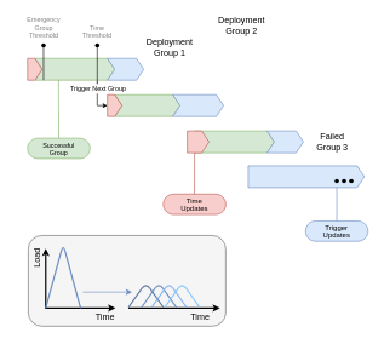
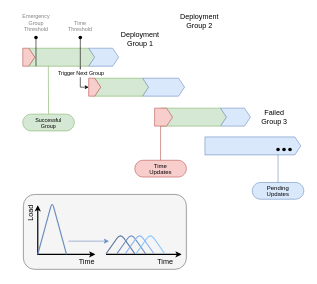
  <mxCell id="0" />
  <mxCell id="1" parent="0" />
  <mxCell id="2" value="" style="rounded=1;whiteSpace=wrap;html=1;fillColor=#f5f5f5;strokeColor=#666666;fontColor=#333333;" vertex="1" parent="1"><mxGeometry x="38" y="324" width="272" height="125" as="geometry" /></mxCell>
  <mxCell id="3" value="" style="html=1;shadow=0;dashed=0;align=center;verticalAlign=middle;shape=mxgraph.arrows2.arrow;dy=0;dx=10;notch=10;fillColor=#d5e8d4;strokeColor=#82b366;" vertex="1" parent="1"><mxGeometry x="47" y="80" width="110" height="30" as="geometry" /></mxCell>
  <mxCell id="4" value="" style="html=1;shadow=0;dashed=0;align=center;verticalAlign=middle;shape=mxgraph.arrows2.arrow;dy=0;dx=10;notch=10;fillColor=#dae8fc;strokeColor=#6c8ebf;" vertex="1" parent="1"><mxGeometry x="147" y="80" width="50" height="30" as="geometry" /></mxCell>
  <mxCell id="5" value="" style="html=1;shadow=0;dashed=0;align=center;verticalAlign=middle;shape=mxgraph.arrows2.arrow;dy=0;dx=10;notch=0;fillColor=#f8cecc;strokeColor=#b85450;" vertex="1" parent="1"><mxGeometry x="37" y="80" width="20" height="30" as="geometry" /></mxCell>
  <mxCell id="6" value="" style="html=1;shadow=0;dashed=0;align=center;verticalAlign=middle;shape=mxgraph.arrows2.arrow;dy=0;dx=10;notch=10;fillColor=#d5e8d4;strokeColor=#82b366;" vertex="1" parent="1"><mxGeometry x="157" y="130" width="90" height="30" as="geometry" /></mxCell>
  <mxCell id="7" value="" style="html=1;shadow=0;dashed=0;align=center;verticalAlign=middle;shape=mxgraph.arrows2.arrow;dy=0;dx=10;notch=10;fillColor=#dae8fc;strokeColor=#6c8ebf;" vertex="1" parent="1"><mxGeometry x="237" y="130" width="70" height="30" as="geometry" /></mxCell>
  <mxCell id="8" style="edgeStyle=orthogonalEdgeStyle;rounded=0;orthogonalLoop=1;jettySize=auto;html=1;exitX=0;exitY=0.5;exitDx=0;exitDy=0;exitPerimeter=0;endArrow=none;endFill=0;startArrow=classic;startFill=1;endSize=4;startSize=4;" edge="1" parent="1" source="10"><mxGeometry relative="1" as="geometry"><mxPoint x="133" y="112" as="targetPoint" /></mxGeometry></mxCell>
  <mxCell id="9" value="&lt;font style=&quot;font-size: 9px;&quot;&gt;Trigger Next Group&lt;/font&gt;" style="edgeLabel;html=1;align=center;verticalAlign=middle;resizable=0;points=[];" vertex="1" connectable="0" parent="8"><mxGeometry x="0.48" relative="1" as="geometry"><mxPoint y="-3" as="offset" /></mxGeometry></mxCell>
  <mxCell id="10" value="" style="html=1;shadow=0;dashed=0;align=center;verticalAlign=middle;shape=mxgraph.arrows2.arrow;dy=0;dx=10;notch=0;fillColor=#f8cecc;strokeColor=#b85450;" vertex="1" parent="1"><mxGeometry x="147" y="130" width="20" height="30" as="geometry" /></mxCell>
  <mxCell id="11" value="" style="html=1;shadow=0;dashed=0;align=center;verticalAlign=middle;shape=mxgraph.arrows2.arrow;dy=0;dx=10;notch=10;fillColor=#d5e8d4;strokeColor=#82b366;" vertex="1" parent="1"><mxGeometry x="267" y="180" width="110" height="30" as="geometry" /></mxCell>
  <mxCell id="12" value="" style="html=1;shadow=0;dashed=0;align=center;verticalAlign=middle;shape=mxgraph.arrows2.arrow;dy=0;dx=10;notch=10;fillColor=#dae8fc;strokeColor=#6c8ebf;" vertex="1" parent="1"><mxGeometry x="367" y="180" width="50" height="30" as="geometry" /></mxCell>
  <mxCell id="13" value="" style="html=1;shadow=0;dashed=0;align=center;verticalAlign=middle;shape=mxgraph.arrows2.arrow;dy=0;dx=10;notch=0;fillColor=#f8cecc;strokeColor=#b85450;" vertex="1" parent="1"><mxGeometry x="257" y="180" width="30" height="30" as="geometry" /></mxCell>
  <mxCell id="14" value="" style="endArrow=none;html=1;rounded=0;startSize=4;endSize=4;jumpSize=4;" edge="1" parent="1" source="17"><mxGeometry width="50" height="50" relative="1" as="geometry"><mxPoint x="133" y="62" as="sourcePoint" /><mxPoint x="133" y="114" as="targetPoint" /></mxGeometry></mxCell>
  <mxCell id="15" value="&lt;div style=&quot;line-height: 90%;&quot;&gt;&lt;font style=&quot;font-size: 9px; line-height: 90%;&quot;&gt;Time&lt;/font&gt;&lt;div&gt;&lt;font style=&quot;font-size: 9px; line-height: 90%;&quot;&gt;Threshold&lt;/font&gt;&lt;/div&gt;&lt;/div&gt;" style="text;html=1;align=center;verticalAlign=middle;whiteSpace=wrap;rounded=0;fontColor=#808080;spacing=2;" vertex="1" parent="1"><mxGeometry x="104" y="27" width="58" height="30" as="geometry" /></mxCell>
  <mxCell id="16" value="" style="endArrow=none;html=1;rounded=0;startSize=4;endSize=4;jumpSize=4;" edge="1" parent="1" target="17"><mxGeometry width="50" height="50" relative="1" as="geometry"><mxPoint x="133" y="62" as="sourcePoint" /><mxPoint x="133" y="114" as="targetPoint" /></mxGeometry></mxCell>
  <mxCell id="17" value="" style="shape=waypoint;sketch=0;fillStyle=solid;size=6;pointerEvents=1;points=[];fillColor=none;resizable=0;rotatable=0;perimeter=centerPerimeter;snapToPoint=1;" vertex="1" parent="1"><mxGeometry x="123" y="52" width="20" height="20" as="geometry" /></mxCell>
  <mxCell id="18" value="" style="endArrow=none;html=1;rounded=0;" edge="1" parent="1"><mxGeometry width="50" height="50" relative="1" as="geometry"><mxPoint x="59" y="110" as="sourcePoint" /><mxPoint x="59" y="64" as="targetPoint" /></mxGeometry></mxCell>
  <mxCell id="19" value="" style="shape=waypoint;sketch=0;fillStyle=solid;size=6;pointerEvents=1;points=[];fillColor=none;resizable=0;rotatable=0;perimeter=centerPerimeter;snapToPoint=1;" vertex="1" parent="1"><mxGeometry x="49" y="52" width="20" height="20" as="geometry" /></mxCell>
  <mxCell id="20" value="&lt;div style=&quot;line-height: 90%;&quot;&gt;&lt;font style=&quot;font-size: 9px; line-height: 90%;&quot;&gt;Emergency&lt;/font&gt;&lt;div&gt;&lt;font style=&quot;font-size: 9px; line-height: 90%;&quot;&gt;Group&lt;/font&gt;&lt;div&gt;&lt;font style=&quot;font-size: 9px; line-height: 90%;&quot;&gt;Threshold&lt;/font&gt;&lt;/div&gt;&lt;/div&gt;&lt;/div&gt;" style="text;html=1;align=center;verticalAlign=middle;whiteSpace=wrap;rounded=0;fontColor=#808080;spacing=2;" vertex="1" parent="1"><mxGeometry x="21.5" y="22" width="75" height="30" as="geometry" /></mxCell>
  <mxCell id="21" value="" style="html=1;shadow=0;dashed=0;align=center;verticalAlign=middle;shape=mxgraph.arrows2.arrow;dy=0;dx=10;notch=0;fillColor=#dae8fc;strokeColor=#6c8ebf;" vertex="1" parent="1"><mxGeometry x="341" y="228" width="160" height="30" as="geometry" /></mxCell>
  <mxCell id="22" value="" style="endArrow=none;html=1;rounded=0;entryX=0.297;entryY=0.988;entryDx=0;entryDy=0;entryPerimeter=0;fillColor=#d5e8d4;strokeColor=#82b366;" edge="1" parent="1" target="3"><mxGeometry width="50" height="50" relative="1" as="geometry"><mxPoint x="80" y="190" as="sourcePoint" /><mxPoint x="169" y="270" as="targetPoint" /></mxGeometry></mxCell>
  <mxCell id="23" value="" style="html=1;dashed=0;whiteSpace=wrap;shape=mxgraph.dfd.start;fillColor=#d5e8d4;strokeColor=#82b366;fontSize=10;" vertex="1" parent="1"><mxGeometry x="37" y="190" width="86" height="28" as="geometry" /></mxCell>
  <mxCell id="24" value="&lt;div style=&quot;line-height: 80%;&quot;&gt;&lt;font style=&quot;font-size: 9px; line-height: 80%;&quot;&gt;Successful&lt;/font&gt;&lt;div&gt;&lt;font style=&quot;font-size: 9px; line-height: 80%;&quot;&gt;Group&lt;/font&gt;&lt;/div&gt;&lt;/div&gt;" style="text;html=1;align=center;verticalAlign=middle;whiteSpace=wrap;rounded=0;" vertex="1" parent="1"><mxGeometry x="50" y="189" width="60" height="30" as="geometry" /></mxCell>
  <mxCell id="25" value="" style="html=1;dashed=0;whiteSpace=wrap;shape=mxgraph.dfd.start;fillColor=#f8cecc;strokeColor=#b85450;fontSize=10;" vertex="1" parent="1"><mxGeometry x="224" y="267" width="86" height="28" as="geometry" /></mxCell>
  <mxCell id="26" value="&lt;div style=&quot;line-height: 80%;&quot;&gt;&lt;font size=&quot;1&quot;&gt;Time Updates&lt;/font&gt;&lt;/div&gt;" style="text;html=1;align=center;verticalAlign=middle;whiteSpace=wrap;rounded=0;" vertex="1" parent="1"><mxGeometry x="237" y="266" width="60" height="30" as="geometry" /></mxCell>
  <mxCell id="27" value="" style="endArrow=none;html=1;rounded=0;entryX=0;entryY=0;entryDx=10;entryDy=30;entryPerimeter=0;exitX=0.499;exitY=0.027;exitDx=0;exitDy=0;exitPerimeter=0;fillColor=#f8cecc;strokeColor=#b85450;" edge="1" parent="1" source="26" target="13"><mxGeometry width="50" height="50" relative="1" as="geometry"><mxPoint x="291" y="214" as="sourcePoint" /><mxPoint x="341" y="164" as="targetPoint" /></mxGeometry></mxCell>
  <mxCell id="28" value="" style="html=1;dashed=0;whiteSpace=wrap;shape=mxgraph.dfd.start;fillColor=#dae8fc;strokeColor=#6c8ebf;fontSize=10;" vertex="1" parent="1"><mxGeometry x="420" y="304" width="86" height="28" as="geometry" /></mxCell>
- <mxCell id="29" value="&lt;div style=&quot;line-height: 80%;&quot;&gt;&lt;font size=&quot;1&quot;&gt;Trigger Updates&lt;/font&gt;&lt;/div&gt;" style="text;html=1;align=center;verticalAlign=middle;whiteSpace=wrap;rounded=0;" vertex="1" parent="1"><mxGeometry x="433" y="303" width="60" height="30" as="geometry" /></mxCell>
+ <mxCell id="29" value="&lt;div style=&quot;line-height: 80%;&quot;&gt;&lt;font size=&quot;1&quot;&gt;Pending Updates&lt;/font&gt;&lt;/div&gt;" style="text;html=1;align=center;verticalAlign=middle;whiteSpace=wrap;rounded=0;" vertex="1" parent="1"><mxGeometry x="433" y="303" width="60" height="30" as="geometry" /></mxCell>
  <mxCell id="30" value="" style="endArrow=none;html=1;rounded=0;entryX=0;entryY=0;entryDx=10;entryDy=30;entryPerimeter=0;fillColor=#dae8fc;strokeColor=#6c8ebf;" edge="1" parent="1"><mxGeometry width="50" height="50" relative="1" as="geometry"><mxPoint x="463" y="304" as="sourcePoint" /><mxPoint x="463" y="258" as="targetPoint" /></mxGeometry></mxCell>
  <mxCell id="31" value="Deployment Group 1" style="text;html=1;align=center;verticalAlign=middle;whiteSpace=wrap;rounded=0;" vertex="1" parent="1"><mxGeometry x="203" y="50" width="60" height="30" as="geometry" /></mxCell>
  <mxCell id="32" value="Deployment Group 2" style="text;html=1;align=center;verticalAlign=middle;whiteSpace=wrap;rounded=0;" vertex="1" parent="1"><mxGeometry x="302" y="20" width="60" height="30" as="geometry" /></mxCell>
  <mxCell id="33" value="Failed Group 3" style="text;html=1;align=center;verticalAlign=middle;whiteSpace=wrap;rounded=0;" vertex="1" parent="1"><mxGeometry x="427" y="180" width="60" height="30" as="geometry" /></mxCell>
  <mxCell id="34" value="" style="shape=waypoint;sketch=0;fillStyle=solid;size=6;pointerEvents=1;points=[];fillColor=none;resizable=0;rotatable=0;perimeter=centerPerimeter;snapToPoint=1;" vertex="1" parent="1"><mxGeometry x="453" y="239" width="20" height="20" as="geometry" /></mxCell>
  <mxCell id="35" value="" style="shape=waypoint;sketch=0;fillStyle=solid;size=6;pointerEvents=1;points=[];fillColor=none;resizable=0;rotatable=0;perimeter=centerPerimeter;snapToPoint=1;" vertex="1" parent="1"><mxGeometry x="463" y="239" width="20" height="20" as="geometry" /></mxCell>
  <mxCell id="36" value="" style="shape=waypoint;sketch=0;fillStyle=solid;size=6;pointerEvents=1;points=[];fillColor=none;resizable=0;rotatable=0;perimeter=centerPerimeter;snapToPoint=1;" vertex="1" parent="1"><mxGeometry x="473" y="239" width="20" height="20" as="geometry" /></mxCell>
  <mxCell id="37" value="" style="endArrow=classic;html=1;rounded=0;strokeWidth=2;endFill=1;jumpSize=6;endSize=4;startSize=4;" edge="1" parent="1"><mxGeometry width="50" height="50" relative="1" as="geometry"><mxPoint x="62" y="424" as="sourcePoint" /><mxPoint x="158" y="424" as="targetPoint" /></mxGeometry></mxCell>
  <mxCell id="38" value="" style="endArrow=classic;html=1;rounded=0;strokeWidth=2;startArrow=none;startFill=0;endFill=1;endSize=4;startSize=4;" edge="1" parent="1"><mxGeometry width="50" height="50" relative="1" as="geometry"><mxPoint x="62" y="425" as="sourcePoint" /><mxPoint x="62" y="342" as="targetPoint" /></mxGeometry></mxCell>
  <mxCell id="39" value="Time" style="text;html=1;align=center;verticalAlign=middle;whiteSpace=wrap;rounded=0;" vertex="1" parent="1"><mxGeometry x="114" y="422" width="60" height="30" as="geometry" /></mxCell>
  <mxCell id="40" value="Load" style="text;html=1;align=center;verticalAlign=middle;whiteSpace=wrap;rounded=0;labelPosition=center;verticalLabelPosition=middle;horizontal=0;" vertex="1" parent="1"><mxGeometry x="20" y="340" width="60" height="30" as="geometry" /></mxCell>
  <mxCell id="41" value="" style="endArrow=none;html=1;rounded=1;curved=0;fillColor=#dae8fc;strokeColor=#6c8ebf;strokeWidth=2;" edge="1" parent="1"><mxGeometry width="50" height="50" relative="1" as="geometry"><mxPoint x="62" y="424" as="sourcePoint" /><mxPoint x="110" y="424" as="targetPoint" /><Array as="points"><mxPoint x="86" y="336" /></Array></mxGeometry></mxCell>
  <mxCell id="42" value="" style="endArrow=classic;html=1;rounded=0;strokeWidth=2;endFill=1;endSize=4;startSize=4;" edge="1" parent="1"><mxGeometry width="50" height="50" relative="1" as="geometry"><mxPoint x="176" y="424" as="sourcePoint" /><mxPoint x="302" y="424" as="targetPoint" /></mxGeometry></mxCell>
  <mxCell id="43" value="" style="endArrow=none;html=1;rounded=1;curved=0;fillColor=#dae8fc;strokeColor=#5B77A1;strokeWidth=2;" edge="1" parent="1"><mxGeometry width="50" height="50" relative="1" as="geometry"><mxPoint x="176" y="423" as="sourcePoint" /><mxPoint x="224" y="423" as="targetPoint" /><Array as="points"><mxPoint x="200" y="389" /></Array></mxGeometry></mxCell>
  <mxCell id="44" value="" style="endArrow=none;html=1;rounded=1;curved=0;fillColor=#dae8fc;strokeColor=#6E90C2;strokeWidth=2;" edge="1" parent="1"><mxGeometry width="50" height="50" relative="1" as="geometry"><mxPoint x="194" y="423" as="sourcePoint" /><mxPoint x="242" y="423" as="targetPoint" /><Array as="points"><mxPoint x="218" y="389" /></Array></mxGeometry></mxCell>
  <mxCell id="45" value="" style="endArrow=none;html=1;rounded=1;curved=0;fillColor=#dae8fc;strokeColor=#87B5F2;strokeWidth=2;" edge="1" parent="1"><mxGeometry width="50" height="50" relative="1" as="geometry"><mxPoint x="208" y="423" as="sourcePoint" /><mxPoint x="256" y="423" as="targetPoint" /><Array as="points"><mxPoint x="232" y="389" /></Array></mxGeometry></mxCell>
  <mxCell id="46" value="" style="endArrow=none;html=1;rounded=1;curved=0;fillColor=#dae8fc;strokeColor=#87C7FF;strokeWidth=2;" edge="1" parent="1"><mxGeometry width="50" height="50" relative="1" as="geometry"><mxPoint x="226" y="423" as="sourcePoint" /><mxPoint x="274" y="423" as="targetPoint" /><Array as="points"><mxPoint x="250" y="389" /></Array></mxGeometry></mxCell>
  <mxCell id="47" value="" style="endArrow=classic;html=1;rounded=0;entryX=0.577;entryY=0.64;entryDx=0;entryDy=0;entryPerimeter=0;fillColor=#dae8fc;strokeColor=#6c8ebf;" edge="1" parent="1"><mxGeometry width="50" height="50" relative="1" as="geometry"><mxPoint x="113" y="402" as="sourcePoint" /><mxPoint x="180.944" y="402" as="targetPoint" /></mxGeometry></mxCell>
  <mxCell id="48" value="Time" style="text;html=1;align=center;verticalAlign=middle;whiteSpace=wrap;rounded=0;" vertex="1" parent="1"><mxGeometry x="245" y="422" width="60" height="30" as="geometry" /></mxCell>
